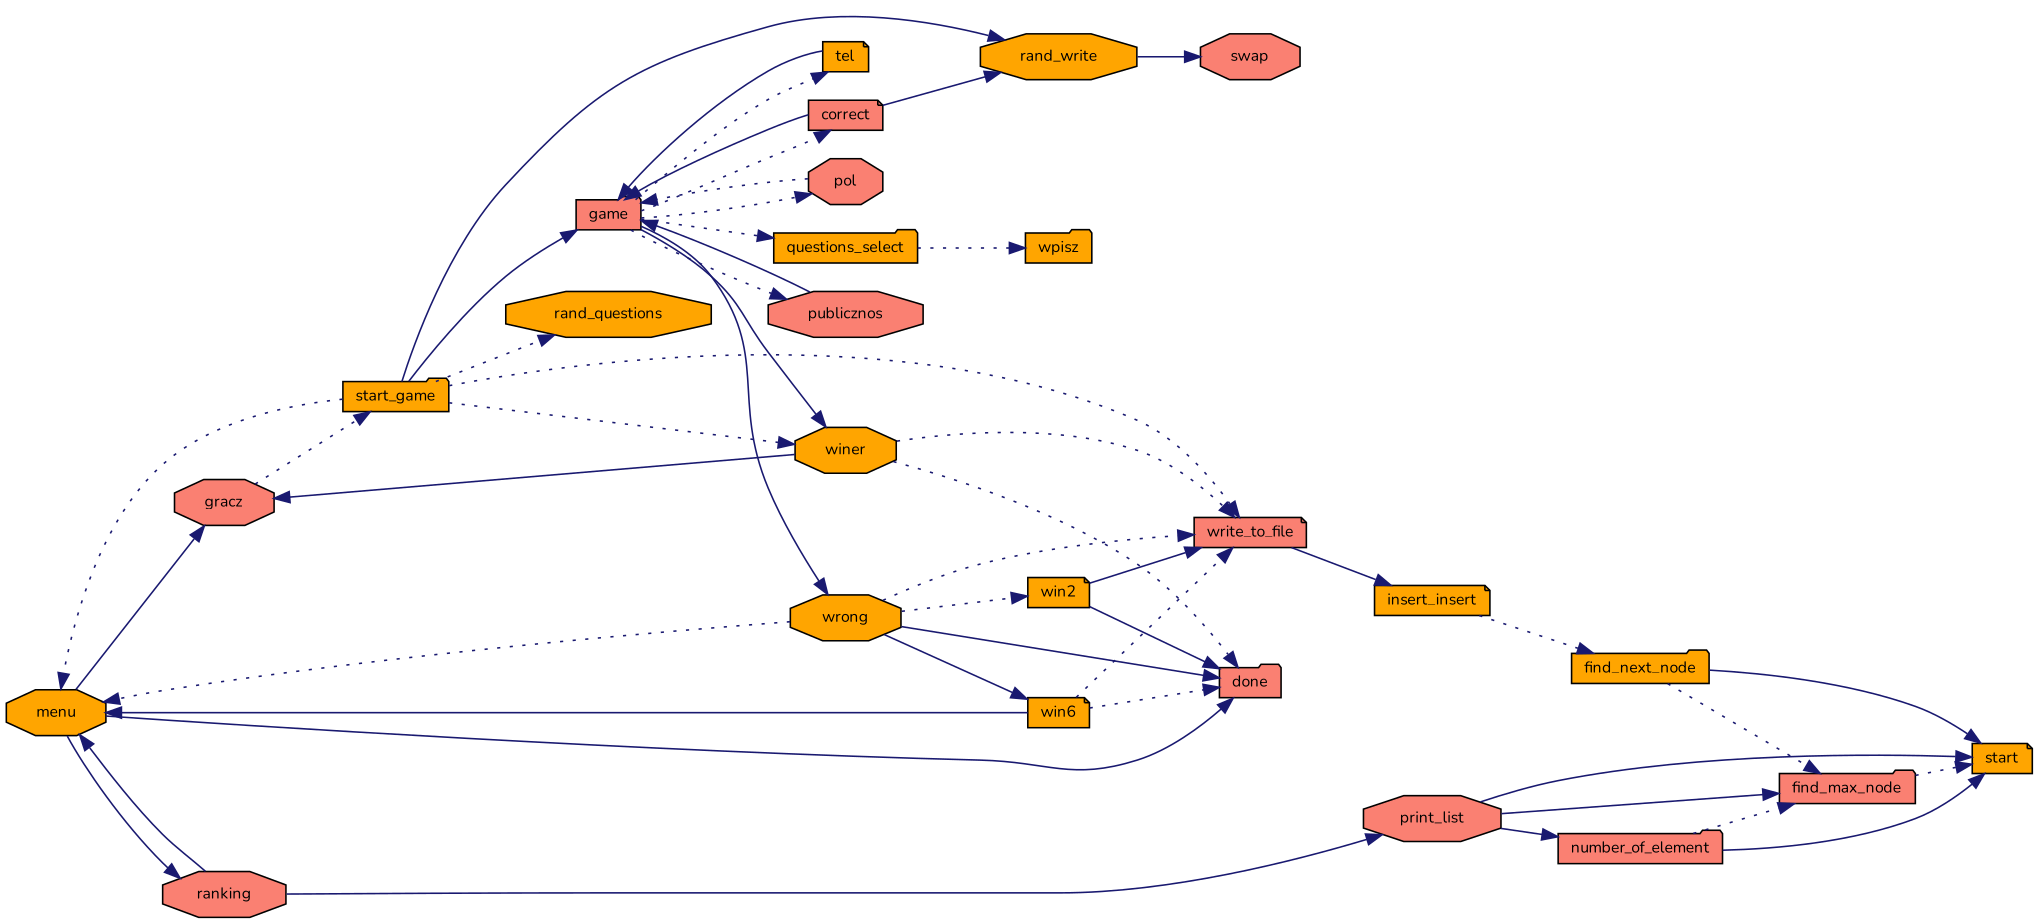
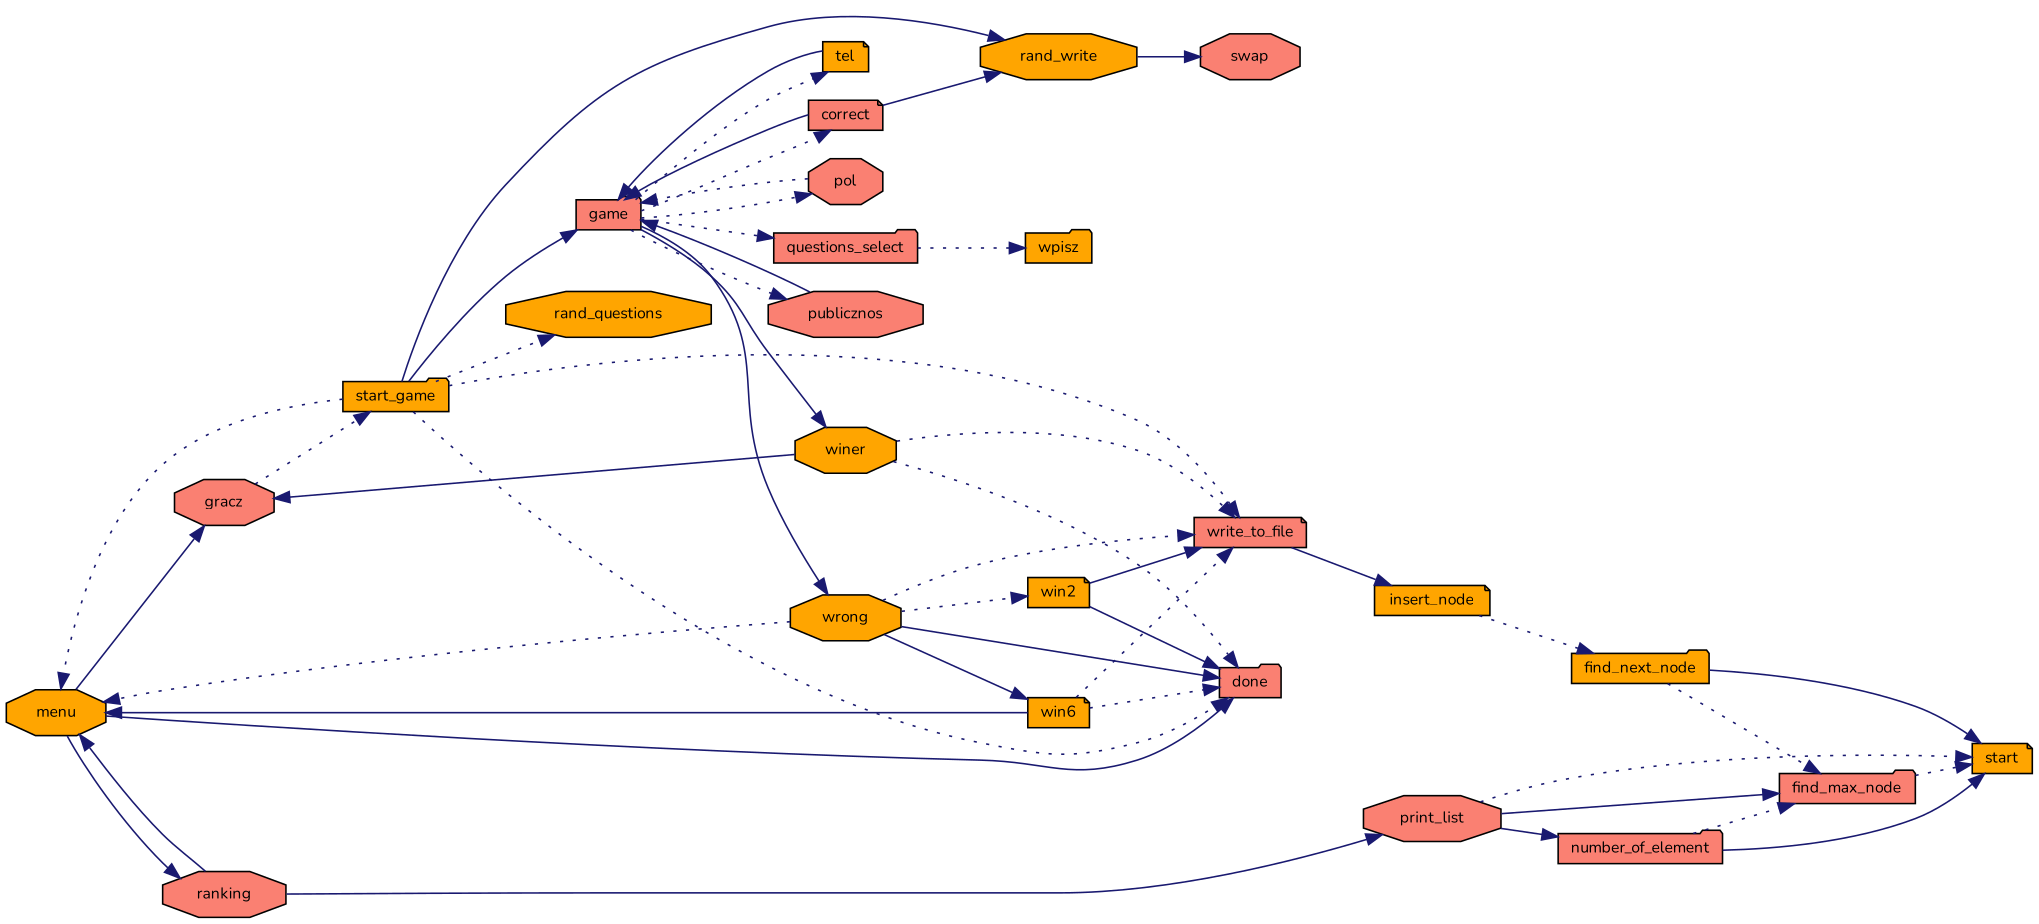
  digraph {
    fontname=Nunito
    rankdir=LR
    node [color=black fillcolor=orange fontname=Nunito fontsize=10 shape=octagon style=filled]
    edge [color=midnightblue fontname=Nunito fontsize=10 labelfontname=Helvetica labelfontsize=10 style=solid]
    n1 [fontcolor=black height=0.2 label=win2 shape=note width=0.4]
    n2 [fillcolor=salmon height=0.2 label=done shape=folder width=0.4]
    n3 [fillcolor=salmon height=0.2 label=write_to_file shape=note width=0.4]
    n4 [height=0.2 label=menu width=0.4]
    n5 [fillcolor=salmon height=0.2 label=gracz width=0.4]
    n6 [fillcolor=salmon height=0.2 label=ranking width=0.4]
-   n7 [height=0.2 label=insert_insert shape=note width=0.4]
+   n7 [height=0.2 label=insert_node shape=note width=0.4]
    n8 [height=0.2 label=start_game shape=folder width=0.4]
    n9 [fillcolor=salmon height=0.2 label=print_list width=0.4]
    n10 [fillcolor=salmon height=0.2 label=game shape=folder width=0.4]
    n11 [height=0.2 label=rand_write width=0.4]
    n12 [height=0.2 label=rand_questions width=0.4]
    n13 [fillcolor=salmon height=0.2 label=correct shape=note width=0.4]
    n14 [fillcolor=salmon height=0.2 label=pol width=0.4]
    n15 [fillcolor=salmon height=0.2 label=publicznos width=0.4]
-   n16 [height=0.2 label=questions_select shape=folder width=0.4]
+   n16 [fillcolor=salmon height=0.2 label=questions_select shape=folder width=0.4]
    n17 [height=0.2 label=tel shape=note width=0.4]
    n18 [height=0.2 label=winer width=0.4]
    n19 [height=0.2 label=wrong width=0.4]
    n20 [fillcolor=salmon height=0.2 label=swap width=0.4]
    n21 [height=0.2 label=wpisz shape=folder width=0.4]
    n22 [height=0.2 label=win6 shape=note width=0.4]
    n23 [height=0.2 label=find_next_node shape=folder width=0.4]
    n24 [fillcolor=salmon height=0.2 label=find_max_node shape=folder width=0.4]
    n25 [height=0.2 label=start shape=note width=0.4]
    n26 [fillcolor=salmon height=0.2 label=number_of_element shape=folder width=0.4]
    n1 -> n2
    n1 -> n3
    n3 -> n7
    n4 -> n2
    n4 -> n5
    n4 -> n6
    n5 -> n8 [style=dotted]
    n6 -> n4
    n6 -> n9
    n7 -> n23 [style=dotted]
-   n8 -> n18 [style=dotted]
+   n8 -> n2 [style=dotted]
    n8 -> n3 [style=dotted]
    n8 -> n4 [style=dotted]
    n8 -> n10
    n8 -> n11
    n8 -> n12 [style=dotted]
    n9 -> n24
-   n9 -> n25
+   n9 -> n25 [style=dotted]
    n9 -> n26
    n10 -> n13 [style=dotted]
    n10 -> n14 [style=dotted]
    n10 -> n15 [style=dotted]
    n10 -> n16 [style=dotted]
    n10 -> n17 [style=dotted]
    n10 -> n18
    n10 -> n19
    n11 -> n20
    n13 -> n10
    n13 -> n11
    n14 -> n10 [style=dotted]
    n15 -> n10
    n16 -> n21 [style=dotted]
    n17 -> n10
    n18 -> n2 [style=dotted]
    n18 -> n3 [style=dotted]
    n18 -> n5
    n19 -> n1 [style=dotted]
    n19 -> n2
    n19 -> n3 [style=dotted]
    n19 -> n4 [style=dotted]
    n19 -> n22
    n22 -> n2 [style=dotted]
    n22 -> n3 [style=dotted]
    n22 -> n4
    n23 -> n24 [style=dotted]
    n23 -> n25
    n24 -> n25 [style=dotted]
    n26 -> n24 [style=dotted]
    n26 -> n25
  }
